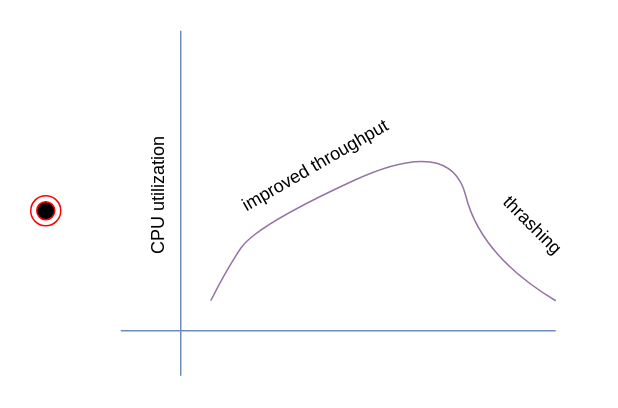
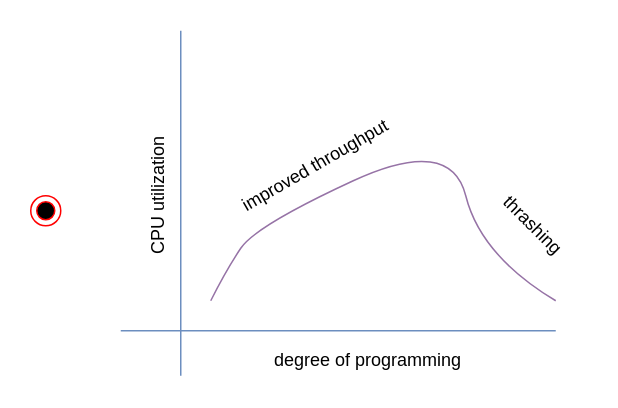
  <mxCell id="0" />
  <mxCell id="1" parent="0" />
  <mxCell id="2" value="" style="endArrow=none;html=1;fillColor=#dae8fc;strokeColor=#6c8ebf;" edge="1" parent="1"><mxGeometry width="50" height="50" relative="1" as="geometry"><mxPoint x="120" y="250" as="sourcePoint" /><mxPoint x="120" y="20" as="targetPoint" /></mxGeometry></mxCell>
  <mxCell id="3" value="" style="endArrow=none;html=1;fillColor=#dae8fc;strokeColor=#6c8ebf;" edge="1" parent="1"><mxGeometry width="50" height="50" relative="1" as="geometry"><mxPoint x="80" y="220" as="sourcePoint" /><mxPoint x="370" y="220" as="targetPoint" /></mxGeometry></mxCell>
+ <mxCell id="4" value="degree of programming" style="text;html=1;strokeColor=none;fillColor=none;align=center;verticalAlign=middle;whiteSpace=wrap;rounded=0;" vertex="1" parent="1"><mxGeometry x="170" y="230" width="150" height="20" as="geometry" /></mxCell>
  <mxCell id="5" value="CPU utilization" style="text;html=1;strokeColor=none;fillColor=none;align=center;verticalAlign=middle;whiteSpace=wrap;rounded=0;rotation=-90;" vertex="1" parent="1"><mxGeometry x="30" y="120" width="150" height="20" as="geometry" /></mxCell>
  <mxCell id="6" value="" style="curved=1;endArrow=none;html=1;endFill=0;fillColor=#e1d5e7;strokeColor=#9673a6;" edge="1" parent="1"><mxGeometry width="50" height="50" relative="1" as="geometry"><mxPoint x="140" y="200" as="sourcePoint" /><mxPoint x="370" y="200" as="targetPoint" /><Array as="points"><mxPoint x="150" y="180" /><mxPoint x="170" y="150" /><mxPoint x="300" y="90" /><mxPoint x="320" y="170" /></Array></mxGeometry></mxCell>
  <mxCell id="7" value="improved throughput" style="text;html=1;strokeColor=none;fillColor=none;align=center;verticalAlign=middle;whiteSpace=wrap;rounded=0;rotation=-30;" vertex="1" parent="1"><mxGeometry x="140" y="100" width="140" height="20" as="geometry" /></mxCell>
  <mxCell id="8" value="thrashing" style="text;html=1;strokeColor=none;fillColor=none;align=center;verticalAlign=middle;whiteSpace=wrap;rounded=0;rotation=45;" vertex="1" parent="1"><mxGeometry x="320" y="140" width="70" height="20" as="geometry" /></mxCell>
  <mxCell id="9" value="" style="ellipse;html=1;shape=endState;fillColor=#000000;strokeColor=#ff0000;" vertex="1" parent="1"><mxGeometry x="20" y="130" width="20" height="20" as="geometry" /></mxCell>
